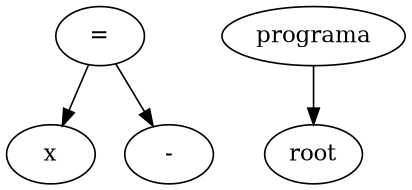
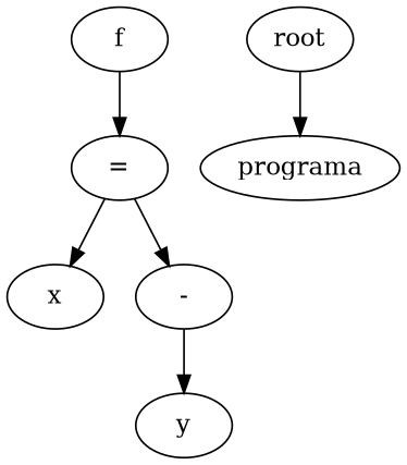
  digraph {
    n1 [label=x]
+   n2 [label=y]
    n3 [label="-"]
    n4 [label="="]
+   n5 [label=f]
    n6 [label=programa]
    n7 [label=root]
+   n3 -> n2
    n4 -> n1
    n4 -> n3
-   n6 -> n7
+   n5 -> n4
+   n7 -> n6
  }
